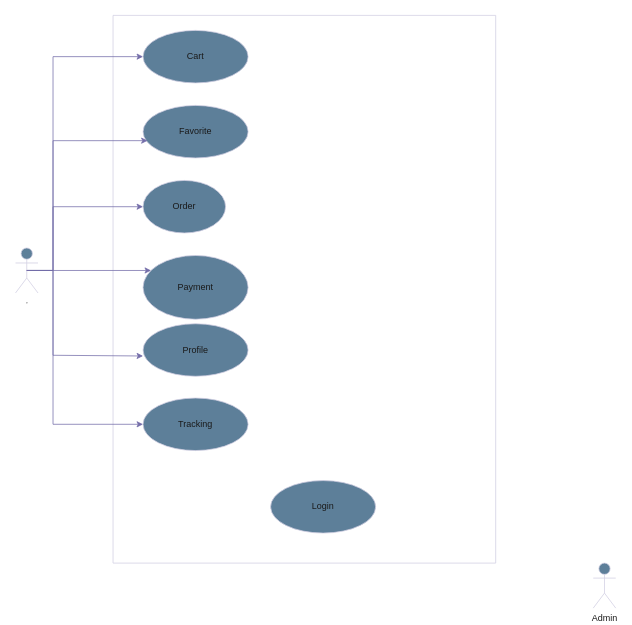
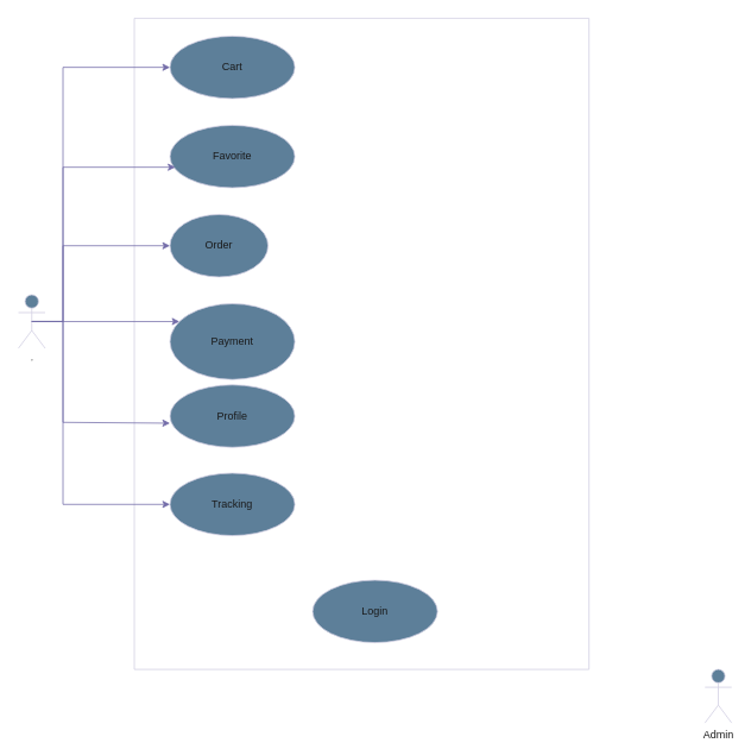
  <mxCell id="0" />
  <mxCell id="1" parent="0" />
  <mxCell id="2" value="" style="swimlane;startSize=0;labelBackgroundColor=none;fillColor=#5D7F99;strokeColor=#D0CEE2;fontColor=#1A1A1A;" vertex="1" parent="1"><mxGeometry x="150" y="20" width="510" height="730" as="geometry"><mxRectangle x="180" y="250" width="50" height="40" as="alternateBounds" /></mxGeometry></mxCell>
  <mxCell id="3" value="Order" style="ellipse;whiteSpace=wrap;html=1;labelBackgroundColor=none;fillColor=#5D7F99;strokeColor=#D0CEE2;fontColor=#1A1A1A;" vertex="1" parent="2"><mxGeometry x="40" y="220" width="110" height="70" as="geometry" /></mxCell>
  <mxCell id="4" value="Profile" style="ellipse;whiteSpace=wrap;html=1;labelBackgroundColor=none;fillColor=#5D7F99;strokeColor=#D0CEE2;fontColor=#1A1A1A;" vertex="1" parent="2"><mxGeometry x="40" y="411" width="140" height="70" as="geometry" /></mxCell>
  <mxCell id="5" value="Payment" style="ellipse;whiteSpace=wrap;html=1;labelBackgroundColor=none;fillColor=#5D7F99;strokeColor=#D0CEE2;fontColor=#1A1A1A;" vertex="1" parent="2"><mxGeometry x="40" y="320" width="140" height="85" as="geometry" /></mxCell>
  <mxCell id="6" value="Tracking" style="ellipse;whiteSpace=wrap;html=1;labelBackgroundColor=none;fillColor=#5D7F99;strokeColor=#D0CEE2;fontColor=#1A1A1A;" vertex="1" parent="2"><mxGeometry x="40" y="510" width="140" height="70" as="geometry" /></mxCell>
- <mxCell id="7" value="Login" style="ellipse;whiteSpace=wrap;html=1;labelBackgroundColor=none;fillColor=#5D7F99;strokeColor=#D0CEE2;fontColor=#1A1A1A;" vertex="1" parent="2"><mxGeometry x="210" y="620" width="140" height="70" as="geometry" /></mxCell>
+ <mxCell id="7" value="Login" style="ellipse;whiteSpace=wrap;html=1;labelBackgroundColor=none;fillColor=#5D7F99;strokeColor=#D0CEE2;fontColor=#1A1A1A;" vertex="1" parent="2"><mxGeometry x="200" y="630" width="140" height="70" as="geometry" /></mxCell>
  <mxCell id="8" value="Favorite" style="ellipse;whiteSpace=wrap;html=1;labelBackgroundColor=none;fillColor=#5D7F99;strokeColor=#D0CEE2;fontColor=#1A1A1A;" vertex="1" parent="2"><mxGeometry x="40" y="120" width="140" height="70" as="geometry" /></mxCell>
  <mxCell id="9" value="Cart" style="ellipse;whiteSpace=wrap;html=1;labelBackgroundColor=none;fillColor=#5D7F99;strokeColor=#D0CEE2;fontColor=#1A1A1A;" vertex="1" parent="2"><mxGeometry x="40" y="20" width="140" height="70" as="geometry" /></mxCell>
  <mxCell id="10" style="edgeStyle=orthogonalEdgeStyle;rounded=0;orthogonalLoop=1;jettySize=auto;html=1;exitX=0.5;exitY=0.5;exitDx=0;exitDy=0;exitPerimeter=0;strokeColor=#736CA8;fontColor=#1A1A1A;" edge="1" parent="1" source="14" target="9"><mxGeometry relative="1" as="geometry"><Array as="points"><mxPoint x="70" y="360" /><mxPoint x="70" y="75" /></Array></mxGeometry></mxCell>
  <mxCell id="11" style="edgeStyle=orthogonalEdgeStyle;rounded=0;orthogonalLoop=1;jettySize=auto;html=1;exitX=0.5;exitY=0.5;exitDx=0;exitDy=0;exitPerimeter=0;entryX=0;entryY=0.5;entryDx=0;entryDy=0;strokeColor=#736CA8;fontColor=#1A1A1A;" edge="1" parent="1" source="14" target="3"><mxGeometry relative="1" as="geometry"><Array as="points"><mxPoint x="70" y="360" /><mxPoint x="70" y="275" /></Array></mxGeometry></mxCell>
  <mxCell id="12" style="edgeStyle=orthogonalEdgeStyle;rounded=0;orthogonalLoop=1;jettySize=auto;html=1;exitX=0.5;exitY=0.5;exitDx=0;exitDy=0;exitPerimeter=0;strokeColor=#736CA8;fontColor=#1A1A1A;" edge="1" parent="1" source="14" target="5"><mxGeometry relative="1" as="geometry"><Array as="points"><mxPoint x="150" y="360" /><mxPoint x="150" y="360" /></Array></mxGeometry></mxCell>
  <mxCell id="13" style="edgeStyle=orthogonalEdgeStyle;rounded=0;orthogonalLoop=1;jettySize=auto;html=1;exitX=0.5;exitY=0.5;exitDx=0;exitDy=0;exitPerimeter=0;entryX=0;entryY=0.5;entryDx=0;entryDy=0;strokeColor=#736CA8;fontColor=#1A1A1A;" edge="1" parent="1" source="14" target="6"><mxGeometry relative="1" as="geometry"><Array as="points"><mxPoint x="70" y="360" /><mxPoint x="70" y="565" /></Array></mxGeometry></mxCell>
  <mxCell id="14" value="&lt;hr&gt;" style="shape=umlActor;verticalLabelPosition=bottom;verticalAlign=top;html=1;outlineConnect=0;labelBackgroundColor=none;fillColor=#5D7F99;strokeColor=#D0CEE2;fontColor=#1A1A1A;direction=east;" vertex="1" parent="1"><mxGeometry x="20" y="330" width="30" height="60" as="geometry" /></mxCell>
  <mxCell id="15" value="Admin" style="shape=umlActor;verticalLabelPosition=bottom;verticalAlign=top;html=1;outlineConnect=0;labelBackgroundColor=none;fillColor=#5D7F99;strokeColor=#D0CEE2;fontColor=#1A1A1A;" vertex="1" parent="1"><mxGeometry x="790" y="750" width="30" height="60" as="geometry" /></mxCell>
  <mxCell id="16" style="edgeStyle=orthogonalEdgeStyle;rounded=0;orthogonalLoop=1;jettySize=auto;html=1;exitX=0.5;exitY=0.5;exitDx=0;exitDy=0;exitPerimeter=0;entryX=0.043;entryY=0.671;entryDx=0;entryDy=0;entryPerimeter=0;strokeColor=#736CA8;fontColor=#1A1A1A;" edge="1" parent="1" source="14" target="8"><mxGeometry relative="1" as="geometry"><Array as="points"><mxPoint x="70" y="360" /><mxPoint x="70" y="187" /></Array></mxGeometry></mxCell>
  <mxCell id="17" style="edgeStyle=orthogonalEdgeStyle;rounded=0;orthogonalLoop=1;jettySize=auto;html=1;exitX=0.5;exitY=0.5;exitDx=0;exitDy=0;exitPerimeter=0;entryX=0;entryY=0.614;entryDx=0;entryDy=0;entryPerimeter=0;strokeColor=#736CA8;fontColor=#1A1A1A;" edge="1" parent="1" source="14" target="4"><mxGeometry relative="1" as="geometry"><Array as="points"><mxPoint x="70" y="360" /><mxPoint x="70" y="473" /></Array></mxGeometry></mxCell>
